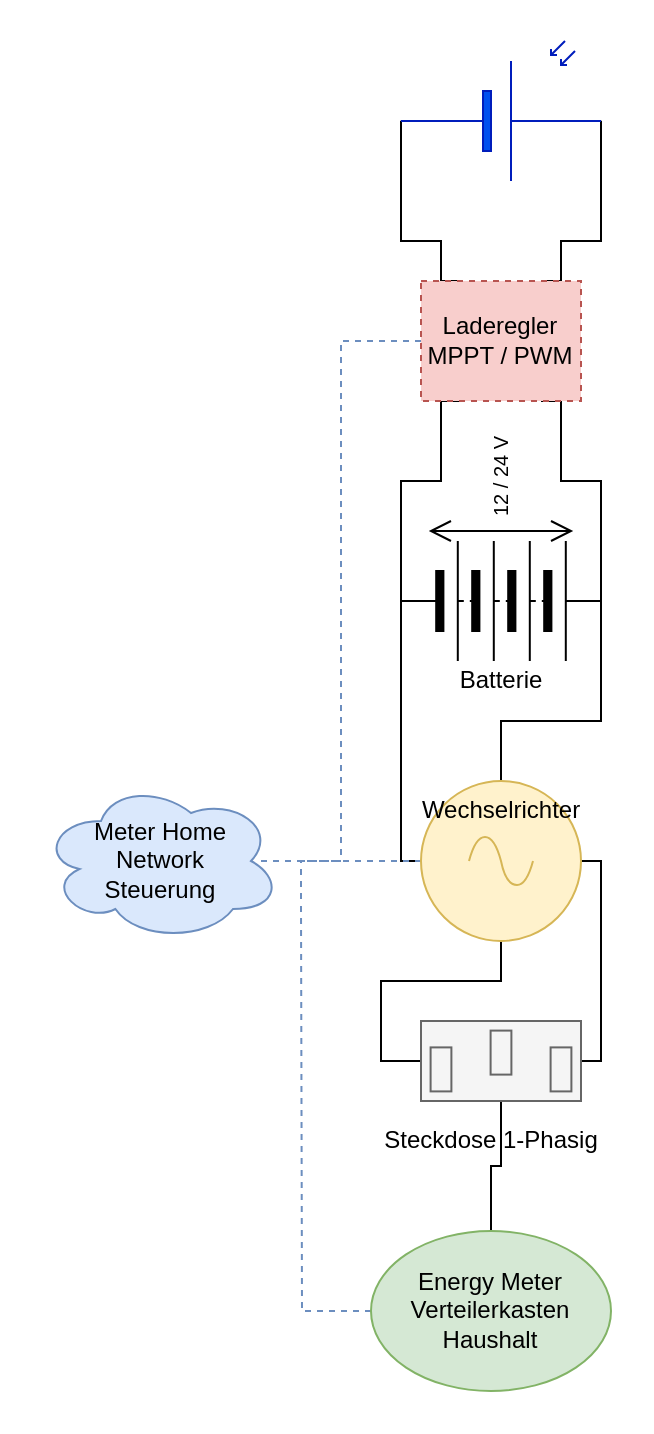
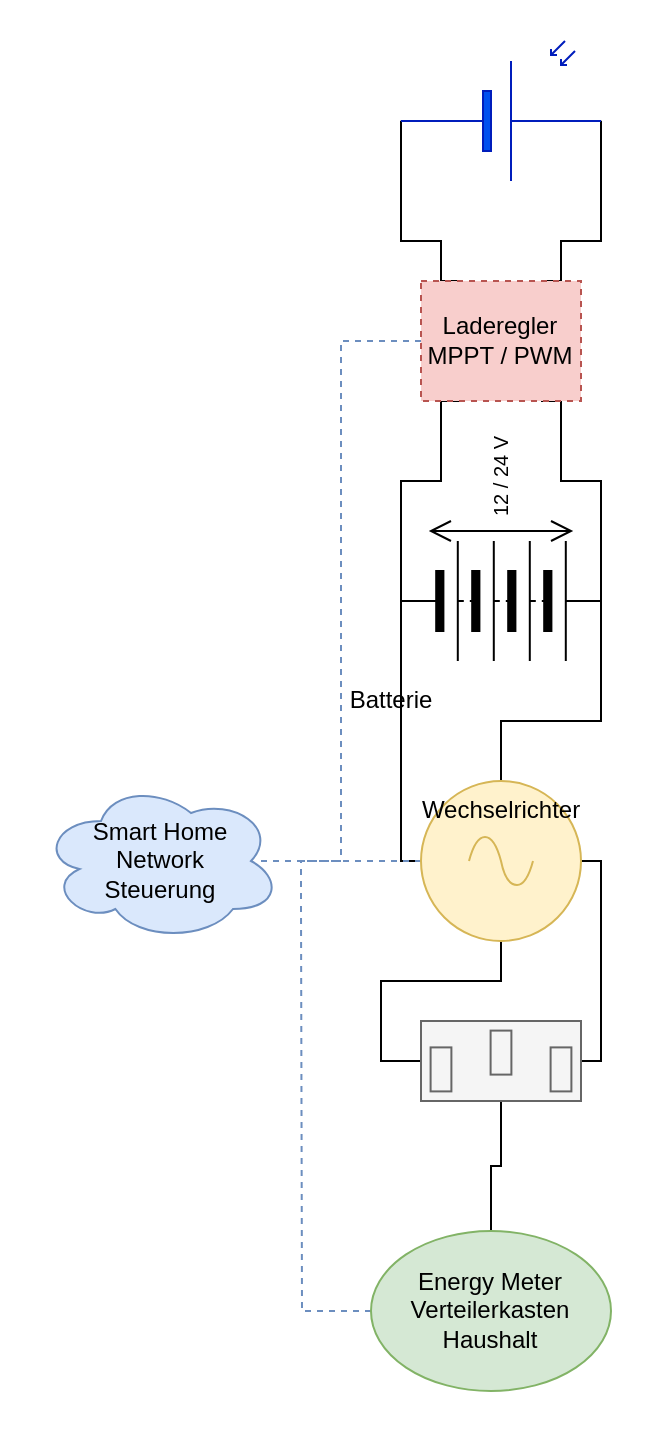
  <mxCell id="0" />
  <mxCell id="1" parent="0" />
  <mxCell id="2" style="edgeStyle=orthogonalEdgeStyle;rounded=0;orthogonalLoop=1;jettySize=auto;html=1;exitX=0;exitY=0.57;exitDx=0;exitDy=0;exitPerimeter=0;entryX=0.25;entryY=0;entryDx=0;entryDy=0;endArrow=none;endFill=0;" edge="1" parent="1" source="4" target="18"><mxGeometry relative="1" as="geometry"><Array as="points"><mxPoint x="200" y="120" /><mxPoint x="220" y="120" /></Array></mxGeometry></mxCell>
  <mxCell id="3" style="edgeStyle=orthogonalEdgeStyle;rounded=0;orthogonalLoop=1;jettySize=auto;html=1;exitX=1;exitY=0.57;exitDx=0;exitDy=0;exitPerimeter=0;entryX=0.75;entryY=0;entryDx=0;entryDy=0;endArrow=none;endFill=0;" edge="1" parent="1" source="4" target="18"><mxGeometry relative="1" as="geometry"><Array as="points"><mxPoint x="300" y="120" /><mxPoint x="280" y="120" /></Array></mxGeometry></mxCell>
  <mxCell id="4" value="" style="verticalLabelPosition=bottom;shadow=0;dashed=0;align=center;html=1;verticalAlign=top;shape=mxgraph.electrical.opto_electronics.solar_cell;pointerEvents=1;fillColor=#0050ef;strokeColor=#001DBC;fontColor=#ffffff;" vertex="1" parent="1"><mxGeometry x="200" y="20" width="100" height="70" as="geometry" /></mxCell>
  <mxCell id="5" style="edgeStyle=orthogonalEdgeStyle;rounded=0;orthogonalLoop=1;jettySize=auto;html=1;exitX=0;exitY=0.5;exitDx=0;exitDy=0;entryX=0;entryY=0.5;entryDx=0;entryDy=0;entryPerimeter=0;endArrow=none;endFill=0;" edge="1" parent="1" source="7" target="11"><mxGeometry relative="1" as="geometry"><Array as="points"><mxPoint x="200" y="430" /></Array></mxGeometry></mxCell>
  <mxCell id="6" style="edgeStyle=orthogonalEdgeStyle;rounded=0;orthogonalLoop=1;jettySize=auto;html=1;exitX=1;exitY=0.5;exitDx=0;exitDy=0;entryX=0.5;entryY=0;entryDx=0;entryDy=0;entryPerimeter=0;endArrow=none;endFill=0;" edge="1" parent="1" source="7" target="11"><mxGeometry relative="1" as="geometry"><Array as="points"><mxPoint x="300" y="360" /><mxPoint x="250" y="360" /></Array></mxGeometry></mxCell>
  <mxCell id="7" value="" style="pointerEvents=1;verticalLabelPosition=bottom;shadow=0;dashed=0;align=center;html=1;verticalAlign=top;shape=mxgraph.electrical.miscellaneous.batteryStack;" vertex="1" parent="1"><mxGeometry x="200" y="270" width="100" height="60" as="geometry" /></mxCell>
  <mxCell id="8" style="edgeStyle=orthogonalEdgeStyle;rounded=0;orthogonalLoop=1;jettySize=auto;html=1;exitX=0.5;exitY=1;exitDx=0;exitDy=0;exitPerimeter=0;entryX=0;entryY=0.5;entryDx=0;entryDy=0;entryPerimeter=0;endArrow=none;endFill=0;" edge="1" parent="1" source="11" target="14"><mxGeometry relative="1" as="geometry" /></mxCell>
  <mxCell id="9" style="edgeStyle=orthogonalEdgeStyle;rounded=0;orthogonalLoop=1;jettySize=auto;html=1;exitX=1;exitY=0.5;exitDx=0;exitDy=0;exitPerimeter=0;entryX=1;entryY=0.5;entryDx=0;entryDy=0;entryPerimeter=0;endArrow=none;endFill=0;" edge="1" parent="1" source="11" target="14"><mxGeometry relative="1" as="geometry"><Array as="points"><mxPoint x="300" y="430" /><mxPoint x="300" y="530" /></Array></mxGeometry></mxCell>
  <mxCell id="10" style="edgeStyle=orthogonalEdgeStyle;rounded=0;orthogonalLoop=1;jettySize=auto;html=1;exitX=0;exitY=0.5;exitDx=0;exitDy=0;exitPerimeter=0;endArrow=none;endFill=0;dashed=1;fillColor=#dae8fc;strokeColor=#6c8ebf;" edge="1" parent="1" source="11"><mxGeometry relative="1" as="geometry"><mxPoint x="150" y="430" as="targetPoint" /></mxGeometry></mxCell>
  <mxCell id="11" value="" style="pointerEvents=1;verticalLabelPosition=bottom;shadow=0;dashed=0;align=center;html=1;verticalAlign=top;shape=mxgraph.electrical.signal_sources.source;aspect=fixed;points=[[0.5,0,0],[1,0.5,0],[0.5,1,0],[0,0.5,0]];elSignalType=ac;fillColor=#fff2cc;strokeColor=#d6b656;" vertex="1" parent="1"><mxGeometry x="210" y="390" width="80" height="80" as="geometry" /></mxCell>
  <mxCell id="12" value="12 / 24 V" style="labelPosition=right;align=left;shape=mxgraph.electrical.signal_sources.voltage;shadow=0;dashed=0;strokeWidth=1;fontSize=10;html=1;rotation=-90;" vertex="1" parent="1"><mxGeometry x="245" y="230" width="10" height="70" as="geometry" /></mxCell>
  <mxCell id="13" style="edgeStyle=orthogonalEdgeStyle;rounded=0;orthogonalLoop=1;jettySize=auto;html=1;exitX=0.5;exitY=1;exitDx=0;exitDy=0;exitPerimeter=0;entryX=0.5;entryY=0;entryDx=0;entryDy=0;endArrow=none;endFill=0;" edge="1" parent="1" source="14" target="23"><mxGeometry relative="1" as="geometry" /></mxCell>
  <mxCell id="14" value="" style="pointerEvents=1;verticalLabelPosition=bottom;shadow=0;dashed=0;align=center;html=1;verticalAlign=top;shape=mxgraph.electrical.miscellaneous.ac_out;fillColor=#f5f5f5;fontColor=#333333;strokeColor=#666666;" vertex="1" parent="1"><mxGeometry x="210" y="510" width="80" height="40" as="geometry" /></mxCell>
  <mxCell id="15" style="edgeStyle=orthogonalEdgeStyle;rounded=0;orthogonalLoop=1;jettySize=auto;html=1;exitX=0.75;exitY=1;exitDx=0;exitDy=0;entryX=1;entryY=0.5;entryDx=0;entryDy=0;endArrow=none;endFill=0;" edge="1" parent="1" source="18" target="7"><mxGeometry relative="1" as="geometry"><Array as="points"><mxPoint x="280" y="240" /><mxPoint x="300" y="240" /></Array></mxGeometry></mxCell>
  <mxCell id="16" style="edgeStyle=orthogonalEdgeStyle;rounded=0;orthogonalLoop=1;jettySize=auto;html=1;exitX=0.25;exitY=1;exitDx=0;exitDy=0;entryX=0;entryY=0.5;entryDx=0;entryDy=0;endArrow=none;endFill=0;" edge="1" parent="1" source="18" target="7"><mxGeometry relative="1" as="geometry"><Array as="points"><mxPoint x="220" y="240" /><mxPoint x="200" y="240" /></Array></mxGeometry></mxCell>
  <mxCell id="17" style="edgeStyle=orthogonalEdgeStyle;rounded=0;orthogonalLoop=1;jettySize=auto;html=1;exitX=0;exitY=0.5;exitDx=0;exitDy=0;endArrow=none;endFill=0;dashed=1;fillColor=#dae8fc;strokeColor=#6c8ebf;" edge="1" parent="1" source="18"><mxGeometry relative="1" as="geometry"><mxPoint x="150" y="450" as="targetPoint" /><Array as="points"><mxPoint x="170" y="170" /><mxPoint x="170" y="430" /></Array></mxGeometry></mxCell>
  <mxCell id="18" value="Laderegler&lt;br&gt;MPPT / PWM" style="rounded=0;whiteSpace=wrap;html=1;fillColor=#f8cecc;strokeColor=#b85450;dashed=1;" vertex="1" parent="1"><mxGeometry x="210" y="140" width="80" height="60" as="geometry" /></mxCell>
- <mxCell id="19" value="Batterie" style="text;html=1;align=center;verticalAlign=middle;resizable=0;points=[];autosize=1;strokeColor=none;fillColor=none;" vertex="1" parent="1"><mxGeometry x="220" y="330" width="60" height="20" as="geometry" /></mxCell>
+ <mxCell id="19" value="Batterie" style="text;html=1;align=center;verticalAlign=middle;resizable=0;points=[];autosize=1;strokeColor=none;fillColor=none;" vertex="1" parent="1"><mxGeometry x="165" y="340" width="60" height="20" as="geometry" /></mxCell>
  <mxCell id="20" value="Wechselrichter" style="text;html=1;align=center;verticalAlign=middle;resizable=0;points=[];autosize=1;strokeColor=none;fillColor=none;" vertex="1" parent="1"><mxGeometry x="205" y="395" width="90" height="20" as="geometry" /></mxCell>
- <mxCell id="21" value="Steckdose 1-Phasig" style="text;html=1;align=center;verticalAlign=middle;resizable=0;points=[];autosize=1;strokeColor=none;fillColor=none;" vertex="1" parent="1"><mxGeometry x="185" y="560" width="120" height="20" as="geometry" /></mxCell>
  <mxCell id="22" style="edgeStyle=orthogonalEdgeStyle;rounded=0;orthogonalLoop=1;jettySize=auto;html=1;exitX=0;exitY=0.5;exitDx=0;exitDy=0;dashed=1;endArrow=none;endFill=0;fillColor=#dae8fc;strokeColor=#6c8ebf;" edge="1" parent="1" source="23"><mxGeometry relative="1" as="geometry"><mxPoint x="150" y="450" as="targetPoint" /></mxGeometry></mxCell>
  <mxCell id="23" value="Energy Meter&lt;br&gt;Verteilerkasten&lt;br&gt;Haushalt" style="ellipse;whiteSpace=wrap;html=1;fillColor=#d5e8d4;strokeColor=#82b366;" vertex="1" parent="1"><mxGeometry x="185" y="615" width="120" height="80" as="geometry" /></mxCell>
  <mxCell id="24" value="" style="endArrow=none;dashed=1;html=1;rounded=0;fillColor=#dae8fc;strokeColor=#6c8ebf;" edge="1" parent="1"><mxGeometry width="50" height="50" relative="1" as="geometry"><mxPoint x="130" y="430" as="sourcePoint" /><mxPoint x="150" y="430" as="targetPoint" /></mxGeometry></mxCell>
- <mxCell id="25" value="Meter Home&lt;br&gt;Network&lt;br&gt;Steuerung" style="ellipse;shape=cloud;whiteSpace=wrap;html=1;fillColor=#dae8fc;strokeColor=#6c8ebf;" vertex="1" parent="1"><mxGeometry x="20" y="390" width="120" height="80" as="geometry" /></mxCell>
+ <mxCell id="25" value="Smart Home&lt;br&gt;Network&lt;br&gt;Steuerung" style="ellipse;shape=cloud;whiteSpace=wrap;html=1;fillColor=#dae8fc;strokeColor=#6c8ebf;" vertex="1" parent="1"><mxGeometry x="20" y="390" width="120" height="80" as="geometry" /></mxCell>
